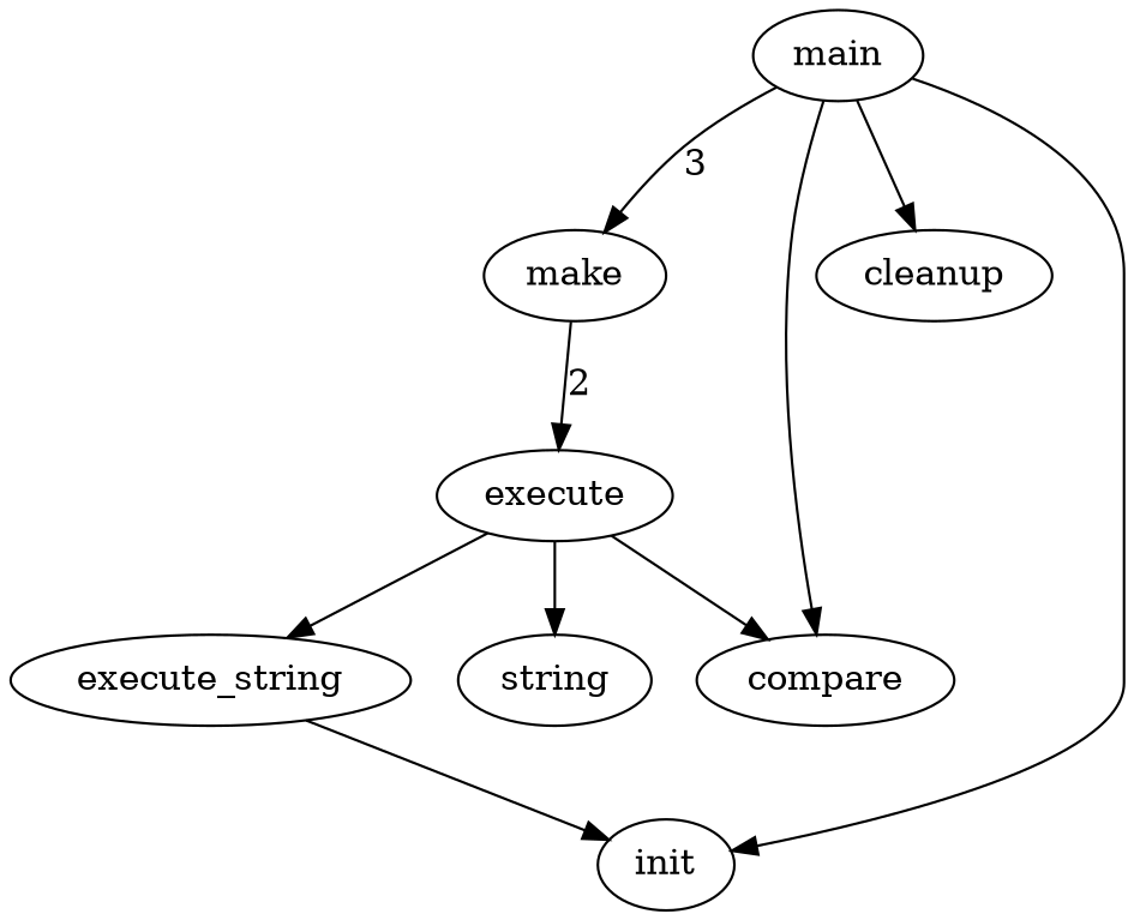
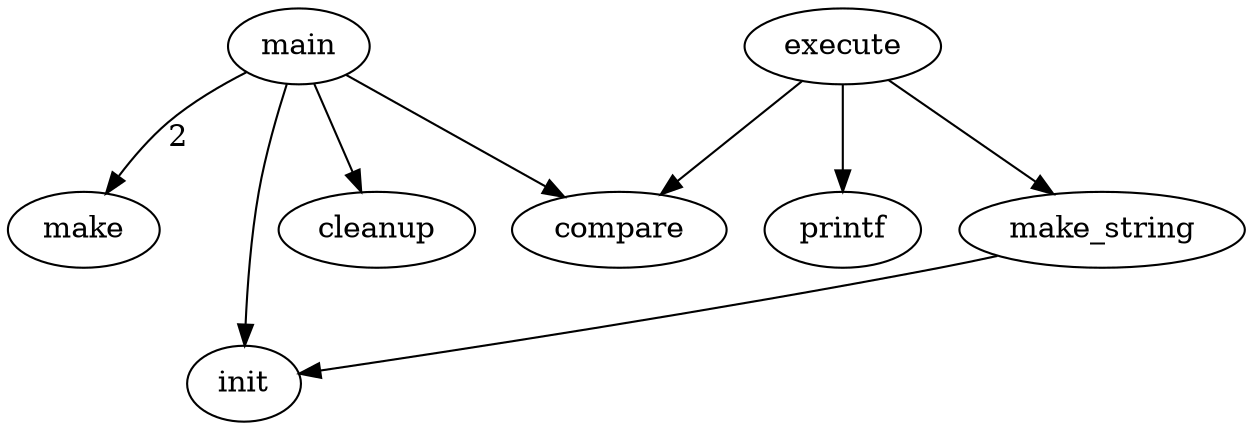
  digraph {
    n1 [label=make]
    main
    init
    cleanup
    compare
    execute
-   printf [label=string]
-   make_string [label=execute_string]
-   n1 -> execute [label=2]
-   main -> n1 [label=3]
+   printf
+   make_string
+   main -> n1 [label=2]
    main -> init
    main -> cleanup
    main -> compare
    execute -> compare
    execute -> printf
    execute -> make_string
    make_string -> init
  }
